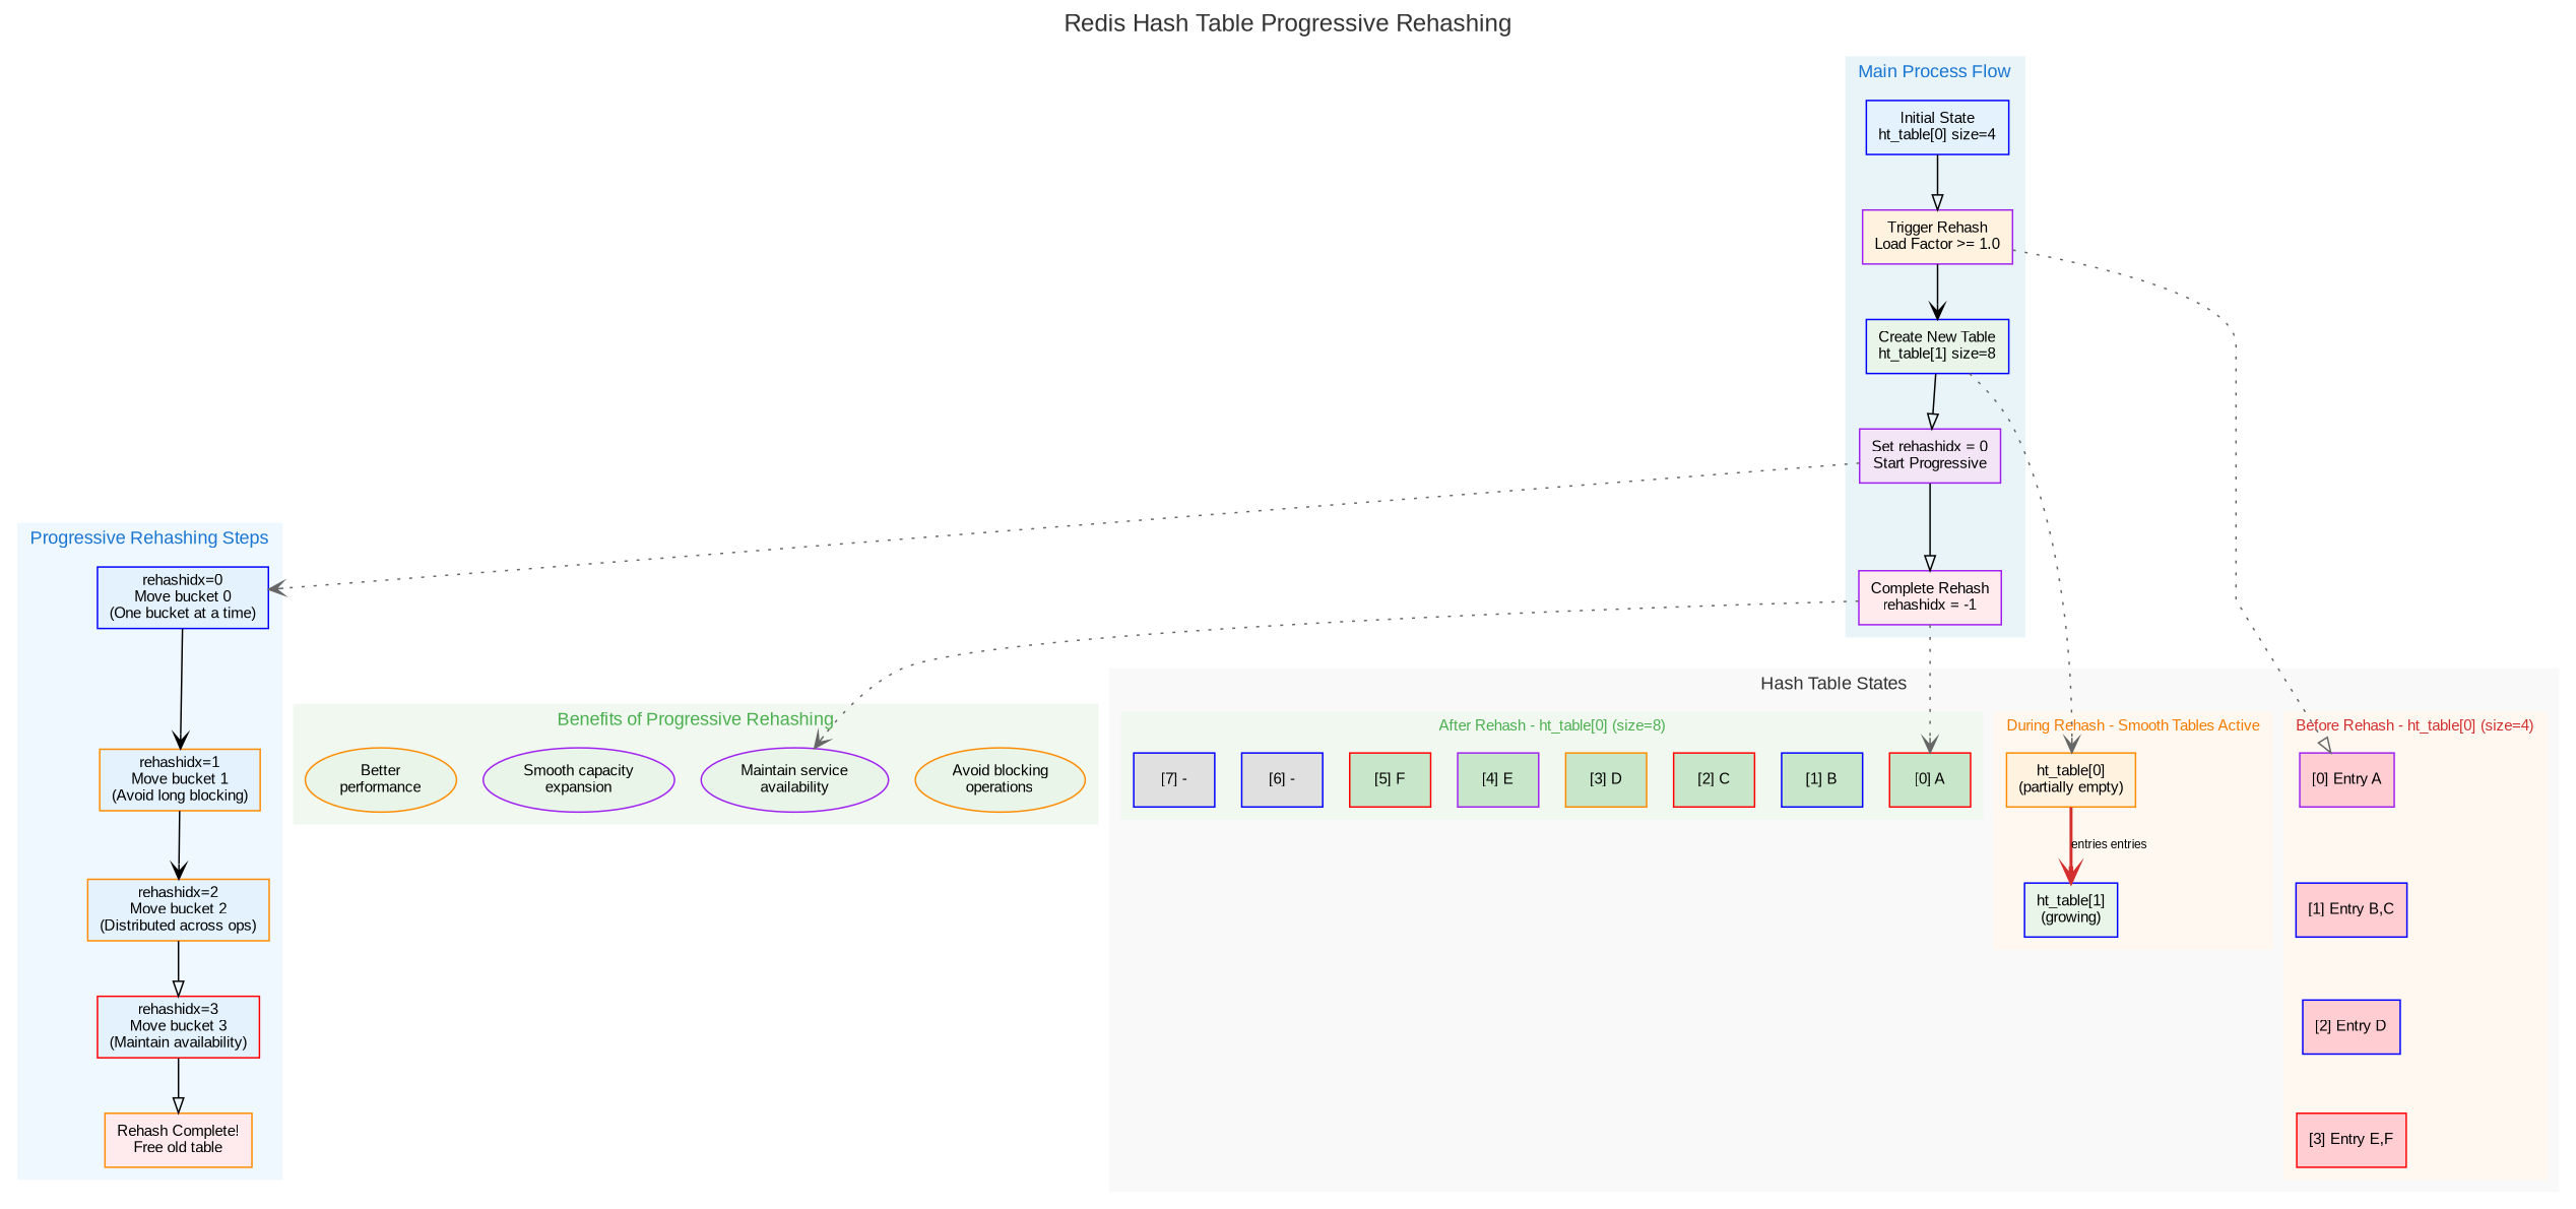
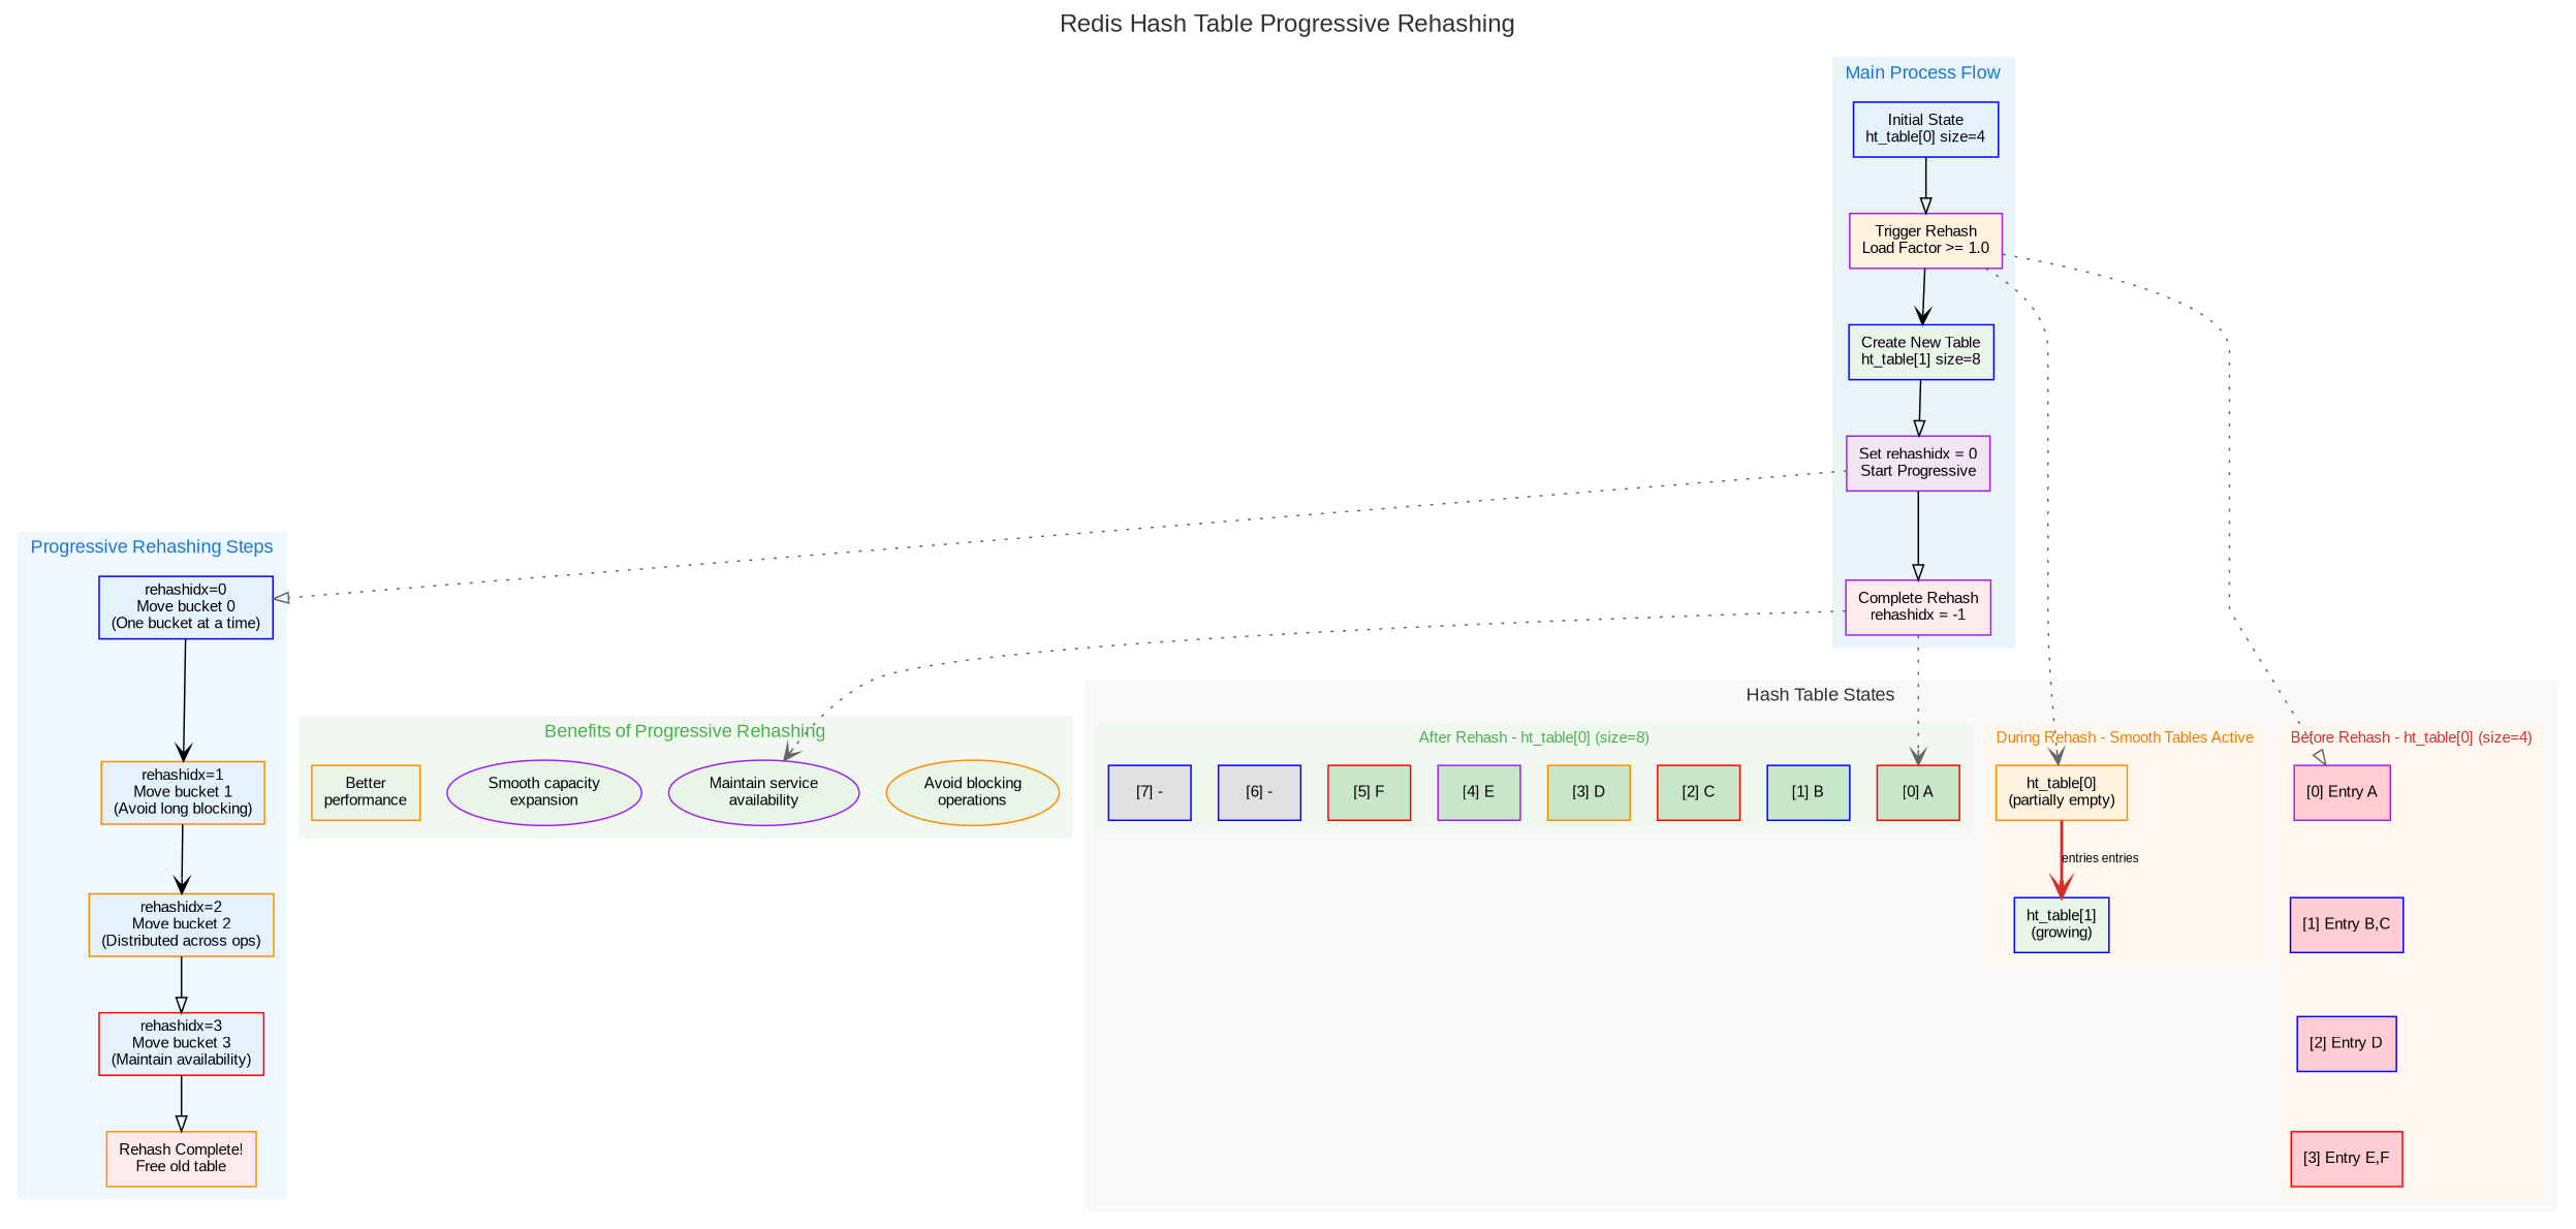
  digraph {
    compound=true
    fontcolor="#333333"
    fontname=Arial
    fontsize=16
    label="Redis Hash Table Progressive Rehashing"
    labeljust=c
    labelloc=t
    rankdir=TB
    node [color=blue fillcolor="#e8f5e8" fontname=Arial fontsize=10 shape=box style=filled]
    edge [arrowhead=onormal fontname=Arial fontsize=8]
    n1 [fillcolor="#e3f2fd" label="Initial State\nht_table[0] size=4"]
    n2 [color=purple fillcolor="#fff3e0" label="Trigger Rehash\nLoad Factor >= 1.0"]
    n3 [label="Create New Table\nht_table[1] size=8"]
    n4 [color=purple fillcolor="#f3e5f5" label="Set rehashidx = 0\nStart Progressive"]
    n5 [color=purple fillcolor="#ffebee" label="Complete Rehash\nrehashidx = -1"]
    n6 [color=purple fillcolor="#ffcdd2" label="[0] Entry A"]
    n7 [fillcolor="#ffcdd2" label="[1] Entry B,C"]
    n8 [fillcolor="#ffcdd2" label="[2] Entry D"]
    n9 [color=red fillcolor="#ffcdd2" label="[3] Entry E,F"]
    n10 [color=darkorange fillcolor="#fff3e0" label="ht_table[0]\n(partially empty)"]
    n11 [label="ht_table[1]\n(growing)"]
    n12 [color=red fillcolor="#c8e6c9" label="[0] A"]
    n13 [fillcolor="#c8e6c9" label="[1] B"]
    n14 [color=red fillcolor="#c8e6c9" label="[2] C"]
    n15 [color=darkorange fillcolor="#c8e6c9" label="[3] D"]
    n16 [color=purple fillcolor="#c8e6c9" label="[4] E"]
    n17 [color=red fillcolor="#c8e6c9" label="[5] F"]
    n18 [fillcolor="#e0e0e0" label="[6] -"]
    n19 [fillcolor="#e0e0e0" label="[7] -"]
    n20 [fillcolor="#e3f2fd" label="rehashidx=0\nMove bucket 0\n(One bucket at a time)"]
    n21 [color=darkorange fillcolor="#e3f2fd" label="rehashidx=1\nMove bucket 1\n(Avoid long blocking)"]
    n22 [color=darkorange fillcolor="#e3f2fd" label="rehashidx=2\nMove bucket 2\n(Distributed across ops)"]
    n23 [color=red fillcolor="#e3f2fd" label="rehashidx=3\nMove bucket 3\n(Maintain availability)"]
    n24 [color=darkorange fillcolor="#ffebee" label="Rehash Complete!\nFree old table"]
    n25 [color=darkorange label="Avoid blocking\noperations" shape=ellipse]
    n26 [color=purple label="Maintain service\navailability" shape=ellipse]
    n27 [color=purple label="Smooth capacity\nexpansion" shape=ellipse]
-   n28 [color=darkorange label="Better\nperformance" shape=ellipse]
+   n28 [color=darkorange label="Better\nperformance"]
    subgraph cluster_1 {
      color="#e8f4f8"
      fontcolor="#1976d2"
      fontsize=12
      label="Main Process Flow"
      style=filled
      n1
      n2
      n3
      n4
      n5
    }
    subgraph cluster_2 {
      color="#f9f9f9"
      fontsize=12
      label="Hash Table States"
      style=filled
      subgraph cluster_3 {
        color="#fff8f0"
        fontcolor="#d32f2f"
        fontsize=10
        label="Before Rehash - ht_table[0] (size=4)"
        style=filled
        n6
        n7
        n8
        n9
      }
      subgraph cluster_4 {
        color="#fff8f0"
        fontcolor="#f57c00"
        fontsize=10
        label="During Rehash - Smooth Tables Active"
        style=filled
        n10
        n11
      }
      subgraph cluster_5 {
        color="#f0f8f0"
        fontcolor="#4caf50"
        fontsize=10
        label="After Rehash - ht_table[0] (size=8)"
        style=filled
        subgraph sub_6 {
          color="#f0f8f0"
          fontcolor="#4caf50"
          fontsize=10
          label="After Rehash - ht_table[0] (size=8)"
          rank=same
          style=filled
          n12
          n13
          n14
          n15
        }
        subgraph sub_7 {
          color="#f0f8f0"
          fontcolor="#4caf50"
          fontsize=10
          label="After Rehash - ht_table[0] (size=8)"
          rank=same
          style=filled
          n16
          n17
          n18
          n19
        }
      }
    }
    subgraph cluster_8 {
      color="#f0f8ff"
      fontcolor="#1976d2"
      fontsize=12
      label="Progressive Rehashing Steps"
      style=filled
      n20
      n21
      n22
      n23
      n24
    }
    subgraph cluster_9 {
      color="#f0f8f0"
      fontcolor="#4caf50"
      fontsize=12
      label="Benefits of Progressive Rehashing"
      style=filled
      subgraph sub_10 {
        color="#f0f8f0"
        fontcolor="#4caf50"
        fontsize=12
        label="Benefits of Progressive Rehashing"
        rank=same
        style=filled
        n25
        n26
        n27
        n28
      }
    }
    n1 -> n2
    n2 -> n3 [arrowhead=vee]
    n2 -> n6 [color="#666666" style=dotted]
    n3 -> n4
-   n3 -> n10 [arrowhead=vee color="#666666" style=dotted]
+   n2 -> n10 [arrowhead=vee color="#666666" style=dotted]
    n4 -> n5
-   n4 -> n20 [arrowhead=vee color="#666666" style=dotted]
+   n4 -> n20 [color="#666666" style=dotted]
    n5 -> n12 [arrowhead=vee color="#666666" style=dotted]
    n5 -> n26 [arrowhead=vee color="#666666" style=dotted]
    n6 -> n7 [style=invis arrowhead=""]
    n7 -> n8 [style=invis arrowhead=""]
    n8 -> n9 [style=invis arrowhead=""]
    n10 -> n11 [arrowhead=vee color="#d32f2f" label="entries entries" style=bold]
    n20 -> n21 [arrowhead=vee]
    n21 -> n22 [arrowhead=vee]
    n22 -> n23
    n23 -> n24
  }
